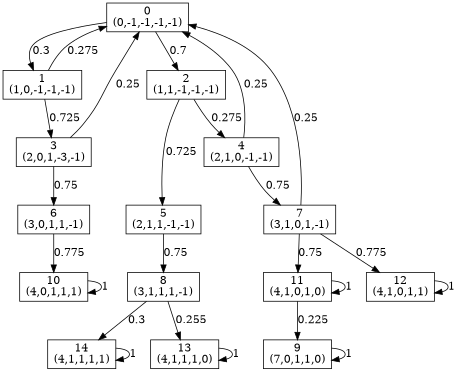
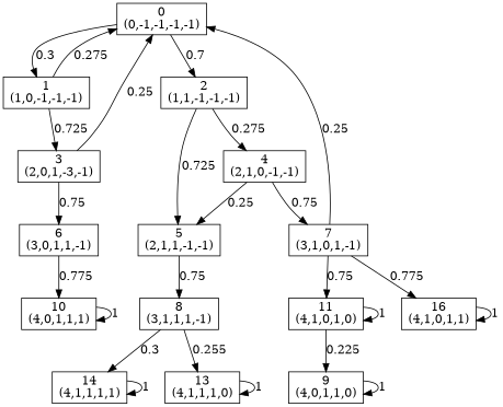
  digraph {
    node [shape=box]
    n1 [label="0\n(0,-1,-1,-1,-1)"]
    n2 [label="1\n(1,0,-1,-1,-1)"]
    n3 [label="2\n(1,1,-1,-1,-1)"]
    n4 [label="3\n(2,0,1,-3,-1)"]
    n5 [label="4\n(2,1,0,-1,-1)"]
    n6 [label="5\n(2,1,1,-1,-1)"]
    n7 [label="6\n(3,0,1,1,-1)"]
    n8 [label="7\n(3,1,0,1,-1)"]
    n9 [label="8\n(3,1,1,1,-1)"]
    n10 [label="10\n(4,0,1,1,1)"]
    n11 [label="11\n(4,1,0,1,0)"]
-   n12 [label="12\n(4,1,0,1,1)"]
+   n12 [label="16\n(4,1,0,1,1)"]
    n13 [label="13\n(4,1,1,1,0)"]
    n14 [label="14\n(4,1,1,1,1)"]
-   n15 [label="9\n(7,0,1,1,0)"]
+   n15 [label="9\n(4,0,1,1,0)"]
    n1 -> n2 [label=0.3]
    n1 -> n3 [label=0.7]
    n2 -> n1 [label=0.275]
    n2 -> n4 [label=0.725]
    n3 -> n5 [label=0.275]
    n3 -> n6 [label=0.725]
    n4 -> n1 [label=0.25]
    n4 -> n7 [label=0.75]
-   n5 -> n1 [label=0.25]
+   n5 -> n6 [label=0.25]
    n5 -> n8 [label=0.75]
    n6 -> n9 [label=0.75]
    n7 -> n10 [label=0.775]
    n8 -> n1 [label=0.25]
    n8 -> n11 [label=0.75]
    n8 -> n12 [label=0.775]
    n9 -> n13 [label=0.255]
    n9 -> n14 [label=0.3]
    n10 -> n10 [label=1]
    n11 -> n11 [label=1]
    n11 -> n15 [label=0.225]
    n12 -> n12 [label=1]
    n13 -> n13 [label=1]
    n14 -> n14 [label=1]
    n15 -> n15 [label=1]
  }
